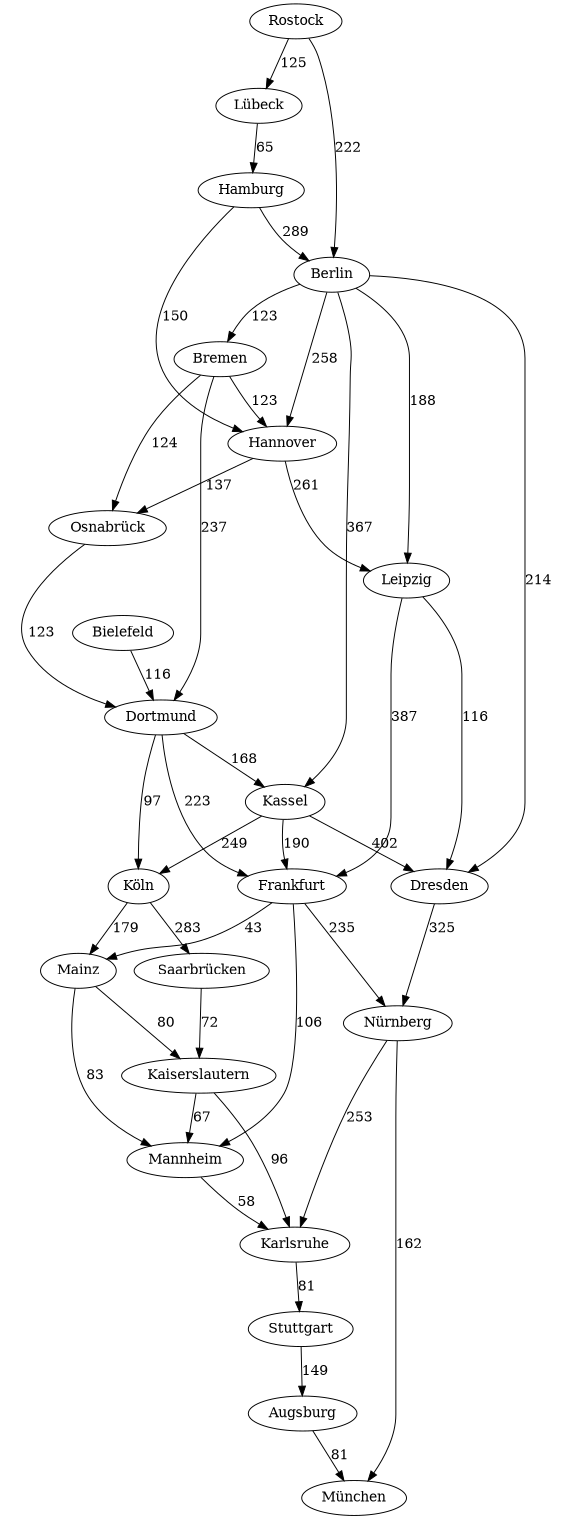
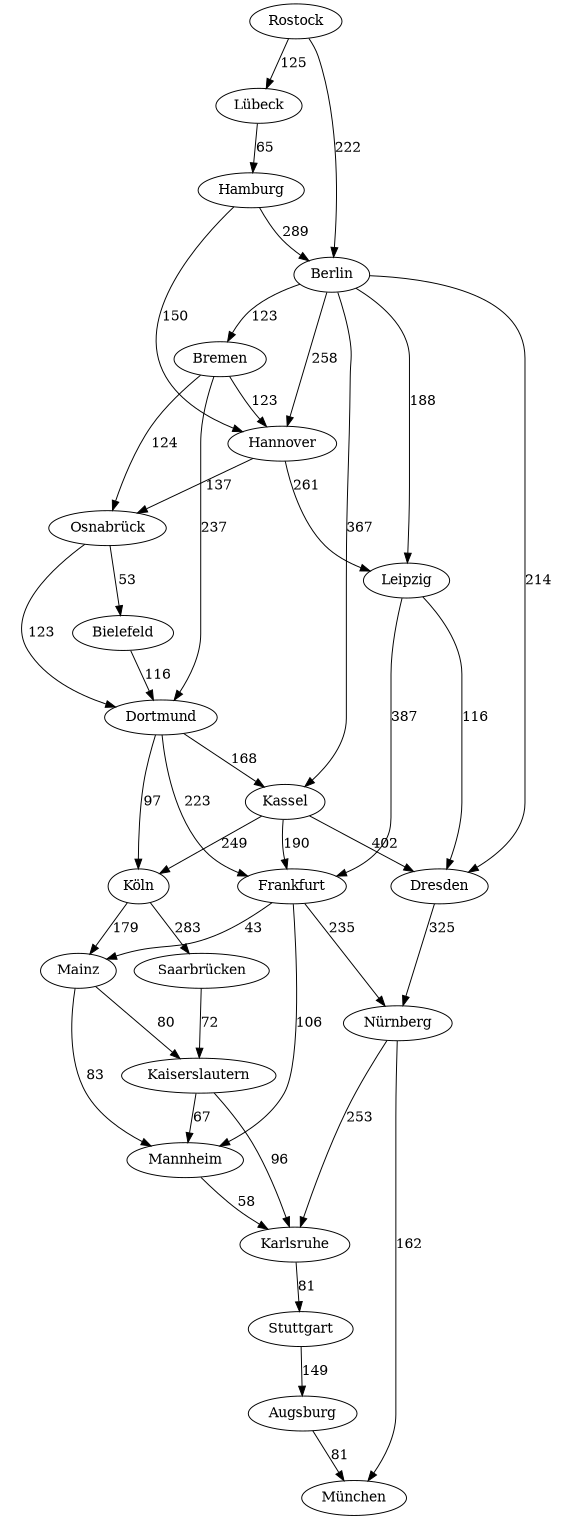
  digraph {
    Augsburg
    "München"
    Berlin
    Dresden
    Hannover
    Kassel
    Leipzig
    Bremen
    "Nürnberg"
    "Osnabrück"
    Frankfurt
    "Köln"
    Karlsruhe
    Bielefeld
    Dortmund
    Mainz
    Mannheim
    "Saarbrücken"
    Kaiserslautern
    Stuttgart
    Hamburg
    "Lübeck"
    Rostock
    Augsburg -> "München" [label="81  "]
    Berlin -> Dresden [label="214  "]
    Berlin -> Hannover [label="258  "]
    Berlin -> Kassel [label="367  "]
    Berlin -> Leipzig [label="188  "]
    Berlin -> Bremen [label="123  "]
    Dresden -> "Nürnberg" [label="325  "]
    Hannover -> Leipzig [label="261  "]
    Hannover -> "Osnabrück" [label="137  "]
    Kassel -> Dresden [label="402  "]
    Kassel -> Frankfurt [label="190  "]
    Kassel -> "Köln" [label="249  "]
    Leipzig -> Dresden [label="116  "]
    Leipzig -> Frankfurt [label="387  "]
    Bremen -> Hannover [label="123  "]
    Bremen -> "Osnabrück" [label="124  "]
    Bremen -> Dortmund [label="237  "]
    "Nürnberg" -> "München" [label="162  "]
    "Nürnberg" -> Karlsruhe [label="253  "]
+   "Osnabrück" -> Bielefeld [label="53  "]
    "Osnabrück" -> Dortmund [label="123  "]
    Frankfurt -> "Nürnberg" [label="235  "]
    Frankfurt -> Mainz [label="43  "]
    Frankfurt -> Mannheim [label="106  "]
    "Köln" -> Mainz [label="179  "]
    "Köln" -> "Saarbrücken" [label="283  "]
    Karlsruhe -> Stuttgart [label="81  "]
    Bielefeld -> Dortmund [label="116  "]
    Dortmund -> Kassel [label="168  "]
    Dortmund -> Frankfurt [label="223  "]
    Dortmund -> "Köln" [label="97  "]
    Mainz -> Mannheim [label="83  "]
    Mainz -> Kaiserslautern [label="80  "]
    Mannheim -> Karlsruhe [label="58  "]
    "Saarbrücken" -> Kaiserslautern [label="72  "]
    Kaiserslautern -> Karlsruhe [label="96  "]
    Kaiserslautern -> Mannheim [label="67  "]
    Stuttgart -> Augsburg [label="149  "]
    Hamburg -> Berlin [label="289  "]
    Hamburg -> Hannover [label="150  "]
    "Lübeck" -> Hamburg [label="65  "]
    Rostock -> Berlin [label="222  "]
    Rostock -> "Lübeck" [label="125  "]
  }
